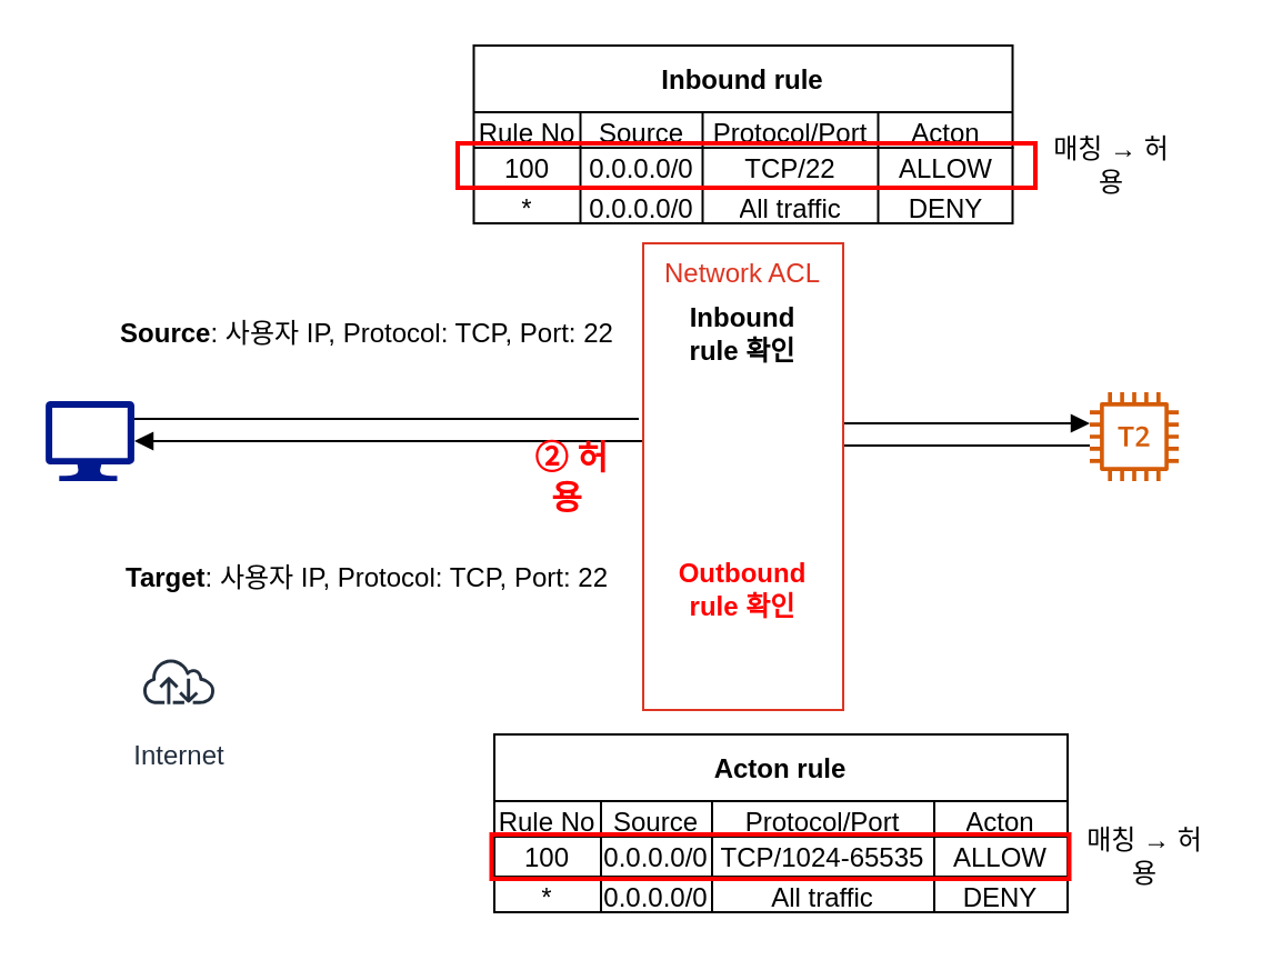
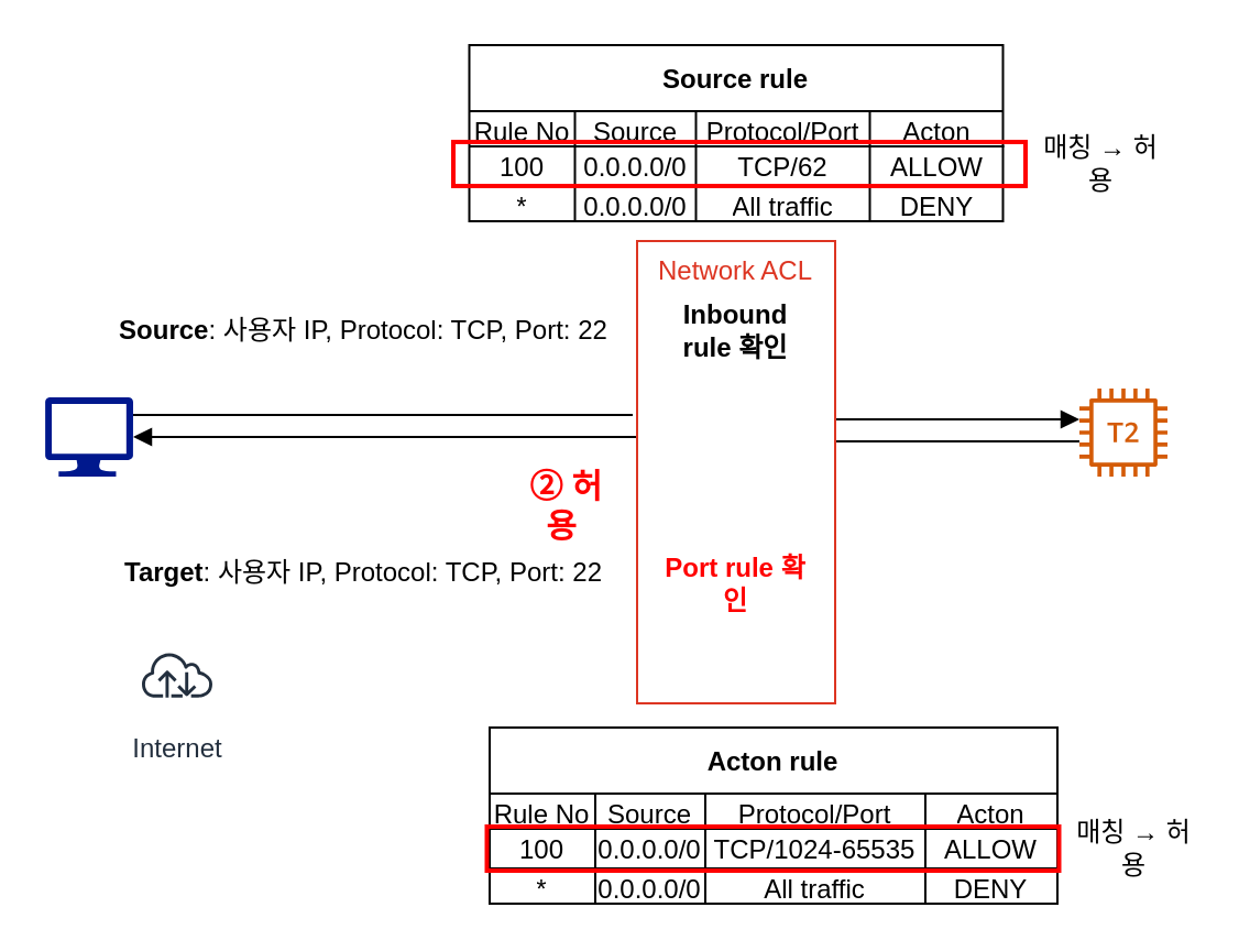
  <mxCell id="0" />
  <mxCell id="1" parent="0" />
  <mxCell id="2" style="edgeStyle=orthogonalEdgeStyle;rounded=0;orthogonalLoop=1;jettySize=auto;html=1;entryX=-0.022;entryY=0.424;entryDx=0;entryDy=0;entryPerimeter=0;endArrow=none;endFill=0;" edge="1" parent="1"><mxGeometry relative="1" as="geometry"><mxPoint x="60" y="188.04" as="sourcePoint" /><mxPoint x="287.02" y="188.04" as="targetPoint" /></mxGeometry></mxCell>
  <mxCell id="3" value="" style="sketch=0;aspect=fixed;pointerEvents=1;shadow=0;dashed=0;html=1;strokeColor=none;labelPosition=center;verticalLabelPosition=bottom;verticalAlign=top;align=center;fillColor=#00188D;shape=mxgraph.azure.computer" vertex="1" parent="1"><mxGeometry x="20" y="180" width="40" height="36" as="geometry" /></mxCell>
  <mxCell id="4" style="edgeStyle=orthogonalEdgeStyle;rounded=0;orthogonalLoop=1;jettySize=auto;html=1;endArrow=none;endFill=0;" edge="1" parent="1" source="5"><mxGeometry relative="1" as="geometry"><Array as="points"><mxPoint x="460" y="200" /><mxPoint x="460" y="200" /></Array><mxPoint x="479" y="200" as="sourcePoint" /><mxPoint x="379" y="200" as="targetPoint" /></mxGeometry></mxCell>
  <mxCell id="5" value="" style="sketch=0;outlineConnect=0;fontColor=#232F3E;gradientColor=none;fillColor=#D45B07;strokeColor=none;dashed=0;verticalLabelPosition=bottom;verticalAlign=top;align=center;html=1;fontSize=12;fontStyle=0;aspect=fixed;pointerEvents=1;shape=mxgraph.aws4.t2_instance;" vertex="1" parent="1"><mxGeometry x="490" y="176" width="40" height="40" as="geometry" /></mxCell>
  <mxCell id="6" style="edgeStyle=orthogonalEdgeStyle;rounded=0;orthogonalLoop=1;jettySize=auto;html=1;endArrow=block;endFill=1;" edge="1" parent="1" source="8" target="5"><mxGeometry relative="1" as="geometry"><Array as="points"><mxPoint x="460" y="190" /><mxPoint x="460" y="190" /></Array></mxGeometry></mxCell>
  <mxCell id="7" style="edgeStyle=orthogonalEdgeStyle;rounded=0;orthogonalLoop=1;jettySize=auto;html=1;entryX=1;entryY=0.5;entryDx=0;entryDy=0;entryPerimeter=0;endArrow=block;endFill=1;" edge="1" parent="1" source="8" target="3"><mxGeometry relative="1" as="geometry"><Array as="points"><mxPoint x="240" y="198" /><mxPoint x="240" y="198" /></Array></mxGeometry></mxCell>
  <mxCell id="8" value="Network ACL" style="fillColor=none;strokeColor=#DD3522;verticalAlign=top;fontStyle=0;fontColor=#DD3522;" vertex="1" parent="1"><mxGeometry x="289" y="109" width="90" height="210" as="geometry" /></mxCell>
  <mxCell id="9" value="Internet" style="sketch=0;outlineConnect=0;fontColor=#232F3E;gradientColor=none;strokeColor=#232F3E;fillColor=#ffffff;dashed=0;verticalLabelPosition=bottom;verticalAlign=top;align=center;html=1;fontSize=12;fontStyle=0;aspect=fixed;shape=mxgraph.aws4.resourceIcon;resIcon=mxgraph.aws4.internet;" vertex="1" parent="1"><mxGeometry x="60" y="286" width="40" height="40" as="geometry" /></mxCell>
  <mxCell id="10" value="&lt;b&gt;Source&lt;/b&gt;: 사용자 IP, Protocol: TCP, Port: 22" style="text;html=1;strokeColor=none;fillColor=none;align=center;verticalAlign=middle;whiteSpace=wrap;rounded=0;" vertex="1" parent="1"><mxGeometry x="50" y="140" width="230" height="20" as="geometry" /></mxCell>
  <mxCell id="11" value="&lt;b&gt;Target&lt;/b&gt;: 사용자 IP, Protocol: TCP, Port: 22" style="text;html=1;strokeColor=none;fillColor=none;align=center;verticalAlign=middle;whiteSpace=wrap;rounded=0;" vertex="1" parent="1"><mxGeometry x="50" y="250" width="230" height="20" as="geometry" /></mxCell>
  <mxCell id="12" value="Inbound rule 확인" style="text;html=1;strokeColor=none;fillColor=none;align=center;verticalAlign=middle;whiteSpace=wrap;rounded=0;fontStyle=1" vertex="1" parent="1"><mxGeometry x="299" y="135" width="70" height="30" as="geometry" /></mxCell>
- <mxCell id="13" value="&amp;nbsp;② 허용" style="text;html=1;strokeColor=none;fillColor=none;align=center;verticalAlign=middle;whiteSpace=wrap;rounded=0;fontStyle=1;fontSize=15;fontColor=#FF0000;" vertex="1" parent="1"><mxGeometry x="230" y="201.5" width="50" height="25" as="geometry" /></mxCell>
- <mxCell id="14" value="Outbound rule 확인" style="text;html=1;strokeColor=none;fillColor=none;align=center;verticalAlign=middle;whiteSpace=wrap;rounded=0;fontStyle=1;fontColor=#FF0000;" vertex="1" parent="1"><mxGeometry x="299" y="250" width="70" height="30" as="geometry" /></mxCell>
- <mxCell id="15" value="Inbound rule" style="shape=table;startSize=30;container=1;collapsible=0;childLayout=tableLayout;fontStyle=1" vertex="1" parent="1"><mxGeometry x="212.75" y="20" width="242.5" height="80" as="geometry" /></mxCell>
+ <mxCell id="13" value="&amp;nbsp;② 허용" style="text;html=1;strokeColor=none;fillColor=none;align=center;verticalAlign=middle;whiteSpace=wrap;rounded=0;fontStyle=1;fontSize=15;fontColor=#FF0000;" vertex="1" parent="1"><mxGeometry x="230" y="216.5" width="50" height="25" as="geometry" /></mxCell>
+ <mxCell id="14" value="Port rule 확인" style="text;html=1;strokeColor=none;fillColor=none;align=center;verticalAlign=middle;whiteSpace=wrap;rounded=0;fontStyle=1;fontColor=#FF0000;" vertex="1" parent="1"><mxGeometry x="299" y="250" width="70" height="30" as="geometry" /></mxCell>
+ <mxCell id="15" value="Source rule" style="shape=table;startSize=30;container=1;collapsible=0;childLayout=tableLayout;fontStyle=1" vertex="1" parent="1"><mxGeometry x="212.75" y="20" width="242.5" height="80" as="geometry" /></mxCell>
  <mxCell id="16" value="" style="shape=tableRow;horizontal=0;startSize=0;swimlaneHead=0;swimlaneBody=0;strokeColor=inherit;top=0;left=0;bottom=0;right=0;collapsible=0;dropTarget=0;fillColor=none;points=[[0,0.5],[1,0.5]];portConstraint=eastwest;" vertex="1" parent="15"><mxGeometry y="30" width="242.5" height="16" as="geometry" /></mxCell>
  <mxCell id="17" value="Rule No" style="shape=partialRectangle;html=1;whiteSpace=wrap;connectable=0;strokeColor=inherit;overflow=hidden;fillColor=none;top=0;left=0;bottom=0;right=0;pointerEvents=1;" vertex="1" parent="16"><mxGeometry width="48" height="16" as="geometry"><mxRectangle width="48" height="16" as="alternateBounds" /></mxGeometry></mxCell>
  <mxCell id="18" value="Source" style="shape=partialRectangle;html=1;whiteSpace=wrap;connectable=0;strokeColor=inherit;overflow=hidden;fillColor=none;top=0;left=0;bottom=0;right=0;pointerEvents=1;" vertex="1" parent="16"><mxGeometry x="48" width="55" height="16" as="geometry"><mxRectangle width="55" height="16" as="alternateBounds" /></mxGeometry></mxCell>
  <mxCell id="19" value="Protocol/Port" style="shape=partialRectangle;html=1;whiteSpace=wrap;connectable=0;strokeColor=inherit;overflow=hidden;fillColor=none;top=0;left=0;bottom=0;right=0;pointerEvents=1;" vertex="1" parent="16"><mxGeometry x="103" width="79" height="16" as="geometry"><mxRectangle width="79" height="16" as="alternateBounds" /></mxGeometry></mxCell>
  <mxCell id="20" value="Acton" style="shape=partialRectangle;html=1;whiteSpace=wrap;connectable=0;strokeColor=inherit;overflow=hidden;fillColor=none;top=0;left=0;bottom=0;right=0;pointerEvents=1;" vertex="1" parent="16"><mxGeometry x="182" width="61" height="16" as="geometry"><mxRectangle width="61" height="16" as="alternateBounds" /></mxGeometry></mxCell>
  <mxCell id="21" value="" style="shape=tableRow;horizontal=0;startSize=0;swimlaneHead=0;swimlaneBody=0;strokeColor=inherit;top=0;left=0;bottom=0;right=0;collapsible=0;dropTarget=0;fillColor=none;points=[[0,0.5],[1,0.5]];portConstraint=eastwest;" vertex="1" parent="15"><mxGeometry y="46" width="242.5" height="18" as="geometry" /></mxCell>
  <mxCell id="22" value="100" style="shape=partialRectangle;html=1;whiteSpace=wrap;connectable=0;strokeColor=inherit;overflow=hidden;fillColor=none;top=0;left=0;bottom=0;right=0;pointerEvents=1;" vertex="1" parent="21"><mxGeometry width="48" height="18" as="geometry"><mxRectangle width="48" height="18" as="alternateBounds" /></mxGeometry></mxCell>
  <mxCell id="23" value="0.0.0.0/0" style="shape=partialRectangle;html=1;whiteSpace=wrap;connectable=0;strokeColor=inherit;overflow=hidden;fillColor=none;top=0;left=0;bottom=0;right=0;pointerEvents=1;" vertex="1" parent="21"><mxGeometry x="48" width="55" height="18" as="geometry"><mxRectangle width="55" height="18" as="alternateBounds" /></mxGeometry></mxCell>
- <mxCell id="24" value="TCP/22" style="shape=partialRectangle;html=1;whiteSpace=wrap;connectable=0;strokeColor=inherit;overflow=hidden;fillColor=none;top=0;left=0;bottom=0;right=0;pointerEvents=1;" vertex="1" parent="21"><mxGeometry x="103" width="79" height="18" as="geometry"><mxRectangle width="79" height="18" as="alternateBounds" /></mxGeometry></mxCell>
+ <mxCell id="24" value="TCP/62" style="shape=partialRectangle;html=1;whiteSpace=wrap;connectable=0;strokeColor=inherit;overflow=hidden;fillColor=none;top=0;left=0;bottom=0;right=0;pointerEvents=1;" vertex="1" parent="21"><mxGeometry x="103" width="79" height="18" as="geometry"><mxRectangle width="79" height="18" as="alternateBounds" /></mxGeometry></mxCell>
  <mxCell id="25" value="ALLOW" style="shape=partialRectangle;html=1;whiteSpace=wrap;connectable=0;strokeColor=inherit;overflow=hidden;fillColor=none;top=0;left=0;bottom=0;right=0;pointerEvents=1;" vertex="1" parent="21"><mxGeometry x="182" width="61" height="18" as="geometry"><mxRectangle width="61" height="18" as="alternateBounds" /></mxGeometry></mxCell>
  <mxCell id="26" value="" style="shape=tableRow;horizontal=0;startSize=0;swimlaneHead=0;swimlaneBody=0;strokeColor=inherit;top=0;left=0;bottom=0;right=0;collapsible=0;dropTarget=0;fillColor=none;points=[[0,0.5],[1,0.5]];portConstraint=eastwest;" vertex="1" parent="15"><mxGeometry y="64" width="242.5" height="16" as="geometry" /></mxCell>
  <mxCell id="27" value="*" style="shape=partialRectangle;html=1;whiteSpace=wrap;connectable=0;strokeColor=inherit;overflow=hidden;fillColor=none;top=0;left=0;bottom=0;right=0;pointerEvents=1;" vertex="1" parent="26"><mxGeometry width="48" height="16" as="geometry"><mxRectangle width="48" height="16" as="alternateBounds" /></mxGeometry></mxCell>
  <mxCell id="28" value="0.0.0.0/0" style="shape=partialRectangle;html=1;whiteSpace=wrap;connectable=0;strokeColor=inherit;overflow=hidden;fillColor=none;top=0;left=0;bottom=0;right=0;pointerEvents=1;" vertex="1" parent="26"><mxGeometry x="48" width="55" height="16" as="geometry"><mxRectangle width="55" height="16" as="alternateBounds" /></mxGeometry></mxCell>
  <mxCell id="29" value="All traffic" style="shape=partialRectangle;html=1;whiteSpace=wrap;connectable=0;strokeColor=inherit;overflow=hidden;fillColor=none;top=0;left=0;bottom=0;right=0;pointerEvents=1;" vertex="1" parent="26"><mxGeometry x="103" width="79" height="16" as="geometry"><mxRectangle width="79" height="16" as="alternateBounds" /></mxGeometry></mxCell>
  <mxCell id="30" value="DENY" style="shape=partialRectangle;html=1;whiteSpace=wrap;connectable=0;strokeColor=inherit;overflow=hidden;fillColor=none;top=0;left=0;bottom=0;right=0;pointerEvents=1;" vertex="1" parent="26"><mxGeometry x="182" width="61" height="16" as="geometry"><mxRectangle width="61" height="16" as="alternateBounds" /></mxGeometry></mxCell>
  <mxCell id="31" value="Acton rule" style="shape=table;startSize=30;container=1;collapsible=0;childLayout=tableLayout;fontStyle=1" vertex="1" parent="1"><mxGeometry x="222" y="330" width="258" height="80" as="geometry" /></mxCell>
  <mxCell id="32" value="" style="shape=tableRow;horizontal=0;startSize=0;swimlaneHead=0;swimlaneBody=0;strokeColor=inherit;top=0;left=0;bottom=0;right=0;collapsible=0;dropTarget=0;fillColor=none;points=[[0,0.5],[1,0.5]];portConstraint=eastwest;" vertex="1" parent="31"><mxGeometry y="30" width="258" height="16" as="geometry" /></mxCell>
  <mxCell id="33" value="Rule No" style="shape=partialRectangle;html=1;whiteSpace=wrap;connectable=0;strokeColor=inherit;overflow=hidden;fillColor=none;top=0;left=0;bottom=0;right=0;pointerEvents=1;" vertex="1" parent="32"><mxGeometry width="48" height="16" as="geometry"><mxRectangle width="48" height="16" as="alternateBounds" /></mxGeometry></mxCell>
  <mxCell id="34" value="Source" style="shape=partialRectangle;html=1;whiteSpace=wrap;connectable=0;strokeColor=inherit;overflow=hidden;fillColor=none;top=0;left=0;bottom=0;right=0;pointerEvents=1;" vertex="1" parent="32"><mxGeometry x="48" width="50" height="16" as="geometry"><mxRectangle width="50" height="16" as="alternateBounds" /></mxGeometry></mxCell>
  <mxCell id="35" value="Protocol/Port" style="shape=partialRectangle;html=1;whiteSpace=wrap;connectable=0;strokeColor=inherit;overflow=hidden;fillColor=none;top=0;left=0;bottom=0;right=0;pointerEvents=1;" vertex="1" parent="32"><mxGeometry x="98" width="100" height="16" as="geometry"><mxRectangle width="100" height="16" as="alternateBounds" /></mxGeometry></mxCell>
  <mxCell id="36" value="Acton" style="shape=partialRectangle;html=1;whiteSpace=wrap;connectable=0;strokeColor=inherit;overflow=hidden;fillColor=none;top=0;left=0;bottom=0;right=0;pointerEvents=1;" vertex="1" parent="32"><mxGeometry x="198" width="60" height="16" as="geometry"><mxRectangle width="60" height="16" as="alternateBounds" /></mxGeometry></mxCell>
  <mxCell id="37" value="" style="shape=tableRow;horizontal=0;startSize=0;swimlaneHead=0;swimlaneBody=0;strokeColor=inherit;top=0;left=0;bottom=0;right=0;collapsible=0;dropTarget=0;fillColor=none;points=[[0,0.5],[1,0.5]];portConstraint=eastwest;" vertex="1" parent="31"><mxGeometry y="46" width="258" height="18" as="geometry" /></mxCell>
  <mxCell id="38" value="100" style="shape=partialRectangle;html=1;whiteSpace=wrap;connectable=0;strokeColor=inherit;overflow=hidden;fillColor=none;top=0;left=0;bottom=0;right=0;pointerEvents=1;" vertex="1" parent="37"><mxGeometry width="48" height="18" as="geometry"><mxRectangle width="48" height="18" as="alternateBounds" /></mxGeometry></mxCell>
  <mxCell id="39" value="0.0.0.0/0" style="shape=partialRectangle;html=1;whiteSpace=wrap;connectable=0;strokeColor=inherit;overflow=hidden;fillColor=none;top=0;left=0;bottom=0;right=0;pointerEvents=1;" vertex="1" parent="37"><mxGeometry x="48" width="50" height="18" as="geometry"><mxRectangle width="50" height="18" as="alternateBounds" /></mxGeometry></mxCell>
  <mxCell id="40" value="TCP/1024-65535" style="shape=partialRectangle;html=1;whiteSpace=wrap;connectable=0;strokeColor=inherit;overflow=hidden;fillColor=none;top=0;left=0;bottom=0;right=0;pointerEvents=1;" vertex="1" parent="37"><mxGeometry x="98" width="100" height="18" as="geometry"><mxRectangle width="100" height="18" as="alternateBounds" /></mxGeometry></mxCell>
  <mxCell id="41" value="ALLOW" style="shape=partialRectangle;html=1;whiteSpace=wrap;connectable=0;strokeColor=inherit;overflow=hidden;fillColor=none;top=0;left=0;bottom=0;right=0;pointerEvents=1;" vertex="1" parent="37"><mxGeometry x="198" width="60" height="18" as="geometry"><mxRectangle width="60" height="18" as="alternateBounds" /></mxGeometry></mxCell>
  <mxCell id="42" value="" style="shape=tableRow;horizontal=0;startSize=0;swimlaneHead=0;swimlaneBody=0;strokeColor=inherit;top=0;left=0;bottom=0;right=0;collapsible=0;dropTarget=0;fillColor=none;points=[[0,0.5],[1,0.5]];portConstraint=eastwest;" vertex="1" parent="31"><mxGeometry y="64" width="258" height="16" as="geometry" /></mxCell>
  <mxCell id="43" value="*" style="shape=partialRectangle;html=1;whiteSpace=wrap;connectable=0;strokeColor=inherit;overflow=hidden;fillColor=none;top=0;left=0;bottom=0;right=0;pointerEvents=1;" vertex="1" parent="42"><mxGeometry width="48" height="16" as="geometry"><mxRectangle width="48" height="16" as="alternateBounds" /></mxGeometry></mxCell>
  <mxCell id="44" value="0.0.0.0/0" style="shape=partialRectangle;html=1;whiteSpace=wrap;connectable=0;strokeColor=inherit;overflow=hidden;fillColor=none;top=0;left=0;bottom=0;right=0;pointerEvents=1;" vertex="1" parent="42"><mxGeometry x="48" width="50" height="16" as="geometry"><mxRectangle width="50" height="16" as="alternateBounds" /></mxGeometry></mxCell>
  <mxCell id="45" value="All traffic" style="shape=partialRectangle;html=1;whiteSpace=wrap;connectable=0;strokeColor=inherit;overflow=hidden;fillColor=none;top=0;left=0;bottom=0;right=0;pointerEvents=1;" vertex="1" parent="42"><mxGeometry x="98" width="100" height="16" as="geometry"><mxRectangle width="100" height="16" as="alternateBounds" /></mxGeometry></mxCell>
  <mxCell id="46" value="DENY" style="shape=partialRectangle;html=1;whiteSpace=wrap;connectable=0;strokeColor=inherit;overflow=hidden;fillColor=none;top=0;left=0;bottom=0;right=0;pointerEvents=1;" vertex="1" parent="42"><mxGeometry x="198" width="60" height="16" as="geometry"><mxRectangle width="60" height="16" as="alternateBounds" /></mxGeometry></mxCell>
  <mxCell id="47" value="" style="rounded=0;whiteSpace=wrap;html=1;fillColor=none;strokeColor=#FF0000;strokeWidth=2;" vertex="1" parent="1"><mxGeometry x="205.5" y="64" width="260" height="20" as="geometry" /></mxCell>
  <mxCell id="48" value="매칭 → 허용" style="text;html=1;strokeColor=none;fillColor=none;align=center;verticalAlign=middle;whiteSpace=wrap;rounded=0;" vertex="1" parent="1"><mxGeometry x="470" y="59" width="60" height="30" as="geometry" /></mxCell>
  <mxCell id="49" value="" style="rounded=0;whiteSpace=wrap;html=1;fillColor=none;strokeColor=#FF0000;strokeWidth=2;" vertex="1" parent="1"><mxGeometry x="220.75" y="375" width="260" height="20" as="geometry" /></mxCell>
  <mxCell id="50" value="매칭 → 허용" style="text;html=1;strokeColor=none;fillColor=none;align=center;verticalAlign=middle;whiteSpace=wrap;rounded=0;" vertex="1" parent="1"><mxGeometry x="485.25" y="370" width="60" height="30" as="geometry" /></mxCell>
